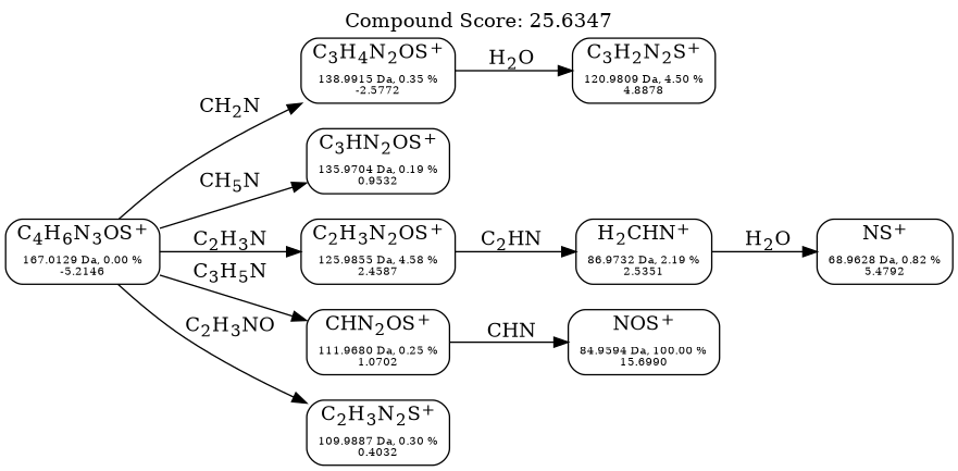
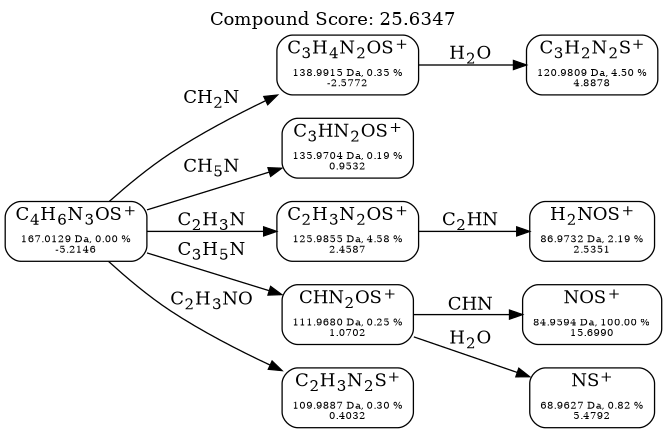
  strict digraph {
    label="Compound Score: 25.6347"
    labelloc=t
    rankdir=LR
    node [shape=rect style=rounded]
    n1 [label=<C<SUB>4</SUB>H<SUB>6</SUB>N<SUB>3</SUB>OS<SUP>+</SUP><FONT POINT-SIZE="8"><BR /> <BR />167.0129 Da, 0.00 %<BR />-5.2146</FONT>>]
    n2 [label=<C<SUB>3</SUB>H<SUB>4</SUB>N<SUB>2</SUB>OS<SUP>+</SUP><FONT POINT-SIZE="8"><BR /> <BR />138.9915 Da, 0.35 %<BR />-2.5772</FONT>>]
    n3 [label=<C<SUB>3</SUB>HN<SUB>2</SUB>OS<SUP>+</SUP><FONT POINT-SIZE="8"><BR /> <BR />135.9704 Da, 0.19 %<BR />0.9532</FONT>>]
    n4 [label=<C<SUB>2</SUB>H<SUB>3</SUB>N<SUB>2</SUB>OS<SUP>+</SUP><FONT POINT-SIZE="8"><BR /> <BR />125.9855 Da, 4.58 %<BR />2.4587</FONT>>]
    n5 [label=<CHN<SUB>2</SUB>OS<SUP>+</SUP><FONT POINT-SIZE="8"><BR /> <BR />111.9680 Da, 0.25 %<BR />1.0702</FONT>>]
    n6 [label=<C<SUB>2</SUB>H<SUB>3</SUB>N<SUB>2</SUB>S<SUP>+</SUP><FONT POINT-SIZE="8"><BR /> <BR />109.9887 Da, 0.30 %<BR />0.4032</FONT>>]
    n7 [label=<C<SUB>3</SUB>H<SUB>2</SUB>N<SUB>2</SUB>S<SUP>+</SUP><FONT POINT-SIZE="8"><BR /> <BR />120.9809 Da, 4.50 %<BR />4.8878</FONT>>]
-   n8 [label=<H<SUB>2</SUB>CHN<SUP>+</SUP><FONT POINT-SIZE="8"><BR /> <BR />86.9732 Da, 2.19 %<BR />2.5351</FONT>>]
+   n8 [label=<H<SUB>2</SUB>NOS<SUP>+</SUP><FONT POINT-SIZE="8"><BR /> <BR />86.9732 Da, 2.19 %<BR />2.5351</FONT>>]
    n9 [label=<NOS<SUP>+</SUP><FONT POINT-SIZE="8"><BR /> <BR />84.9594 Da, 100.00 %<BR />15.6990</FONT>>]
-   n10 [label=<NS<SUP>+</SUP><FONT POINT-SIZE="8"><BR /> <BR />68.9628 Da, 0.82 %<BR />5.4792</FONT>>]
+   n10 [label=<NS<SUP>+</SUP><FONT POINT-SIZE="8"><BR /> <BR />68.9627 Da, 0.82 %<BR />5.4792</FONT>>]
    n1 -> n2 [label=<CH<SUB>2</SUB>N>]
    n1 -> n3 [label=<CH<SUB>5</SUB>N>]
    n1 -> n4 [label=<C<SUB>2</SUB>H<SUB>3</SUB>N>]
    n1 -> n5 [label=<C<SUB>3</SUB>H<SUB>5</SUB>N>]
    n1 -> n6 [label=<C<SUB>2</SUB>H<SUB>3</SUB>NO>]
    n2 -> n7 [label=<H<SUB>2</SUB>O>]
    n4 -> n8 [label=<C<SUB>2</SUB>HN>]
    n5 -> n9 [label=<CHN>]
-   n8 -> n10 [label=<H<SUB>2</SUB>O>]
+   n5 -> n10 [label=<H<SUB>2</SUB>O>]
  }
